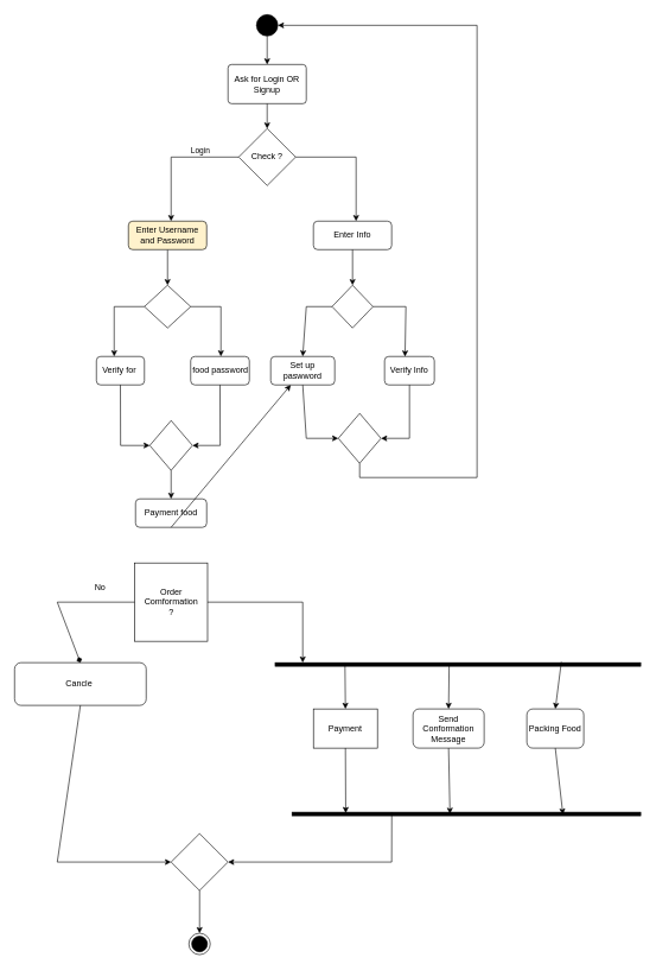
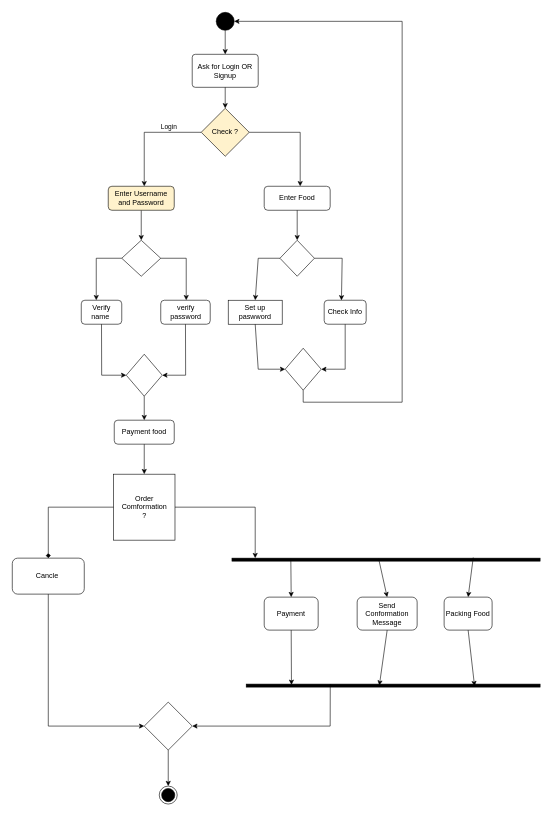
  <mxCell id="0" />
  <mxCell id="1" parent="0" />
  <mxCell id="2" value="Ask for Login OR Signup" style="html=1;align=center;verticalAlign=middle;rounded=1;absoluteArcSize=1;arcSize=10;dashed=0;whiteSpace=wrap;" vertex="1" parent="1"><mxGeometry x="320" y="90" width="110" height="55" as="geometry" /></mxCell>
  <mxCell id="3" value="" style="endArrow=classic;html=1;rounded=0;exitX=0.5;exitY=1;exitDx=0;exitDy=0;" edge="1" parent="1" source="9"><mxGeometry width="50" height="50" relative="1" as="geometry"><mxPoint x="-30" y="444" as="sourcePoint" /><mxPoint x="235" y="400" as="targetPoint" /></mxGeometry></mxCell>
  <mxCell id="4" value="" style="endArrow=classic;html=1;rounded=0;exitX=0;exitY=0.5;exitDx=0;exitDy=0;" edge="1" parent="1" source="8"><mxGeometry width="50" height="50" relative="1" as="geometry"><mxPoint x="420" y="370" as="sourcePoint" /><mxPoint x="240" y="310" as="targetPoint" /><Array as="points"><mxPoint x="240" y="220" /></Array></mxGeometry></mxCell>
  <mxCell id="5" value="Login" style="edgeLabel;html=1;align=center;verticalAlign=middle;resizable=0;points=[];" vertex="1" connectable="0" parent="4"><mxGeometry x="-0.345" y="-2" relative="1" as="geometry"><mxPoint x="6" y="-8" as="offset" /></mxGeometry></mxCell>
  <mxCell id="6" value="" style="endArrow=classic;html=1;rounded=0;exitX=1;exitY=0.5;exitDx=0;exitDy=0;" edge="1" parent="1" source="8"><mxGeometry width="50" height="50" relative="1" as="geometry"><mxPoint x="420" y="370" as="sourcePoint" /><mxPoint x="500" y="310" as="targetPoint" /><Array as="points"><mxPoint x="500" y="220" /></Array></mxGeometry></mxCell>
  <mxCell id="7" value="" style="endArrow=classic;html=1;rounded=0;exitX=0.5;exitY=1;exitDx=0;exitDy=0;" edge="1" parent="1" source="2"><mxGeometry width="50" height="50" relative="1" as="geometry"><mxPoint x="420" y="370" as="sourcePoint" /><mxPoint x="375" y="180" as="targetPoint" /></mxGeometry></mxCell>
- <mxCell id="8" value="Check ?" style="rhombus;whiteSpace=wrap;html=1;" vertex="1" parent="1"><mxGeometry x="335" y="180" width="80" height="80" as="geometry" /></mxCell>
+ <mxCell id="8" value="Check ?" style="rhombus;whiteSpace=wrap;html=1;fillColor=#fff2cc;" vertex="1" parent="1"><mxGeometry x="335" y="180" width="80" height="80" as="geometry" /></mxCell>
  <mxCell id="9" value="Enter Username and Password" style="rounded=1;whiteSpace=wrap;html=1;fillColor=#fff2cc;" vertex="1" parent="1"><mxGeometry x="180" y="310" width="110" height="40" as="geometry" /></mxCell>
- <mxCell id="10" value="Enter Info" style="rounded=1;whiteSpace=wrap;html=1;" vertex="1" parent="1"><mxGeometry x="440" y="310" width="110" height="40" as="geometry" /></mxCell>
+ <mxCell id="10" value="Enter Food" style="rounded=1;whiteSpace=wrap;html=1;" vertex="1" parent="1"><mxGeometry x="440" y="310" width="110" height="40" as="geometry" /></mxCell>
  <mxCell id="11" value="" style="rhombus;whiteSpace=wrap;html=1;" vertex="1" parent="1"><mxGeometry x="202.5" y="400" width="65" height="60" as="geometry" /></mxCell>
  <mxCell id="12" value="" style="endArrow=classic;html=1;rounded=0;exitX=0.5;exitY=1;exitDx=0;exitDy=0;" edge="1" parent="1" source="10"><mxGeometry width="50" height="50" relative="1" as="geometry"><mxPoint x="420" y="370" as="sourcePoint" /><mxPoint x="495" y="400" as="targetPoint" /></mxGeometry></mxCell>
  <mxCell id="13" value="" style="endArrow=classic;html=1;rounded=0;exitX=0;exitY=0.5;exitDx=0;exitDy=0;" edge="1" parent="1" source="11"><mxGeometry width="50" height="50" relative="1" as="geometry"><mxPoint x="420" y="370" as="sourcePoint" /><mxPoint x="160" y="500" as="targetPoint" /><Array as="points"><mxPoint x="160" y="430" /></Array></mxGeometry></mxCell>
  <mxCell id="14" value="" style="endArrow=classic;html=1;rounded=0;exitX=1;exitY=0.5;exitDx=0;exitDy=0;" edge="1" parent="1" source="11"><mxGeometry width="50" height="50" relative="1" as="geometry"><mxPoint x="420" y="370" as="sourcePoint" /><mxPoint x="310" y="500" as="targetPoint" /><Array as="points"><mxPoint x="310" y="430" /></Array></mxGeometry></mxCell>
- <mxCell id="15" value="food password" style="rounded=1;whiteSpace=wrap;html=1;" vertex="1" parent="1"><mxGeometry x="267.5" y="500" width="82.5" height="40" as="geometry" /></mxCell>
- <mxCell id="16" value="Verify for&amp;nbsp;" style="rounded=1;whiteSpace=wrap;html=1;" vertex="1" parent="1"><mxGeometry x="135" y="500" width="67.5" height="40" as="geometry" /></mxCell>
- <mxCell id="17" value="Verify Info" style="rounded=1;whiteSpace=wrap;html=1;" vertex="1" parent="1"><mxGeometry x="540" y="500" width="70" height="40" as="geometry" /></mxCell>
- <mxCell id="18" value="Set up paswword" style="rounded=1;whiteSpace=wrap;html=1;" vertex="1" parent="1"><mxGeometry x="380" y="500" width="90" height="40" as="geometry" /></mxCell>
+ <mxCell id="15" value="verify password" style="rounded=1;whiteSpace=wrap;html=1;" vertex="1" parent="1"><mxGeometry x="267.5" y="500" width="82.5" height="40" as="geometry" /></mxCell>
+ <mxCell id="16" value="Verify name&amp;nbsp;" style="rounded=1;whiteSpace=wrap;html=1;" vertex="1" parent="1"><mxGeometry x="135" y="500" width="67.5" height="40" as="geometry" /></mxCell>
+ <mxCell id="17" value="Check Info" style="rounded=1;whiteSpace=wrap;html=1;" vertex="1" parent="1"><mxGeometry x="540" y="500" width="70" height="40" as="geometry" /></mxCell>
+ <mxCell id="18" value="Set up paswword" style="whiteSpace=wrap;html=1;rounded=0;" vertex="1" parent="1"><mxGeometry x="380" y="500" width="90" height="40" as="geometry" /></mxCell>
  <mxCell id="19" value="" style="rhombus;whiteSpace=wrap;html=1;" vertex="1" parent="1"><mxGeometry x="466.25" y="400" width="57.5" height="60" as="geometry" /></mxCell>
  <mxCell id="20" value="" style="endArrow=classic;html=1;rounded=0;exitX=0.5;exitY=1;exitDx=0;exitDy=0;entryX=0;entryY=0.5;entryDx=0;entryDy=0;" edge="1" parent="1" source="16" target="24"><mxGeometry width="50" height="50" relative="1" as="geometry"><mxPoint x="202.5" y="660" as="sourcePoint" /><mxPoint x="210" y="620" as="targetPoint" /><Array as="points"><mxPoint x="169" y="625" /></Array></mxGeometry></mxCell>
  <mxCell id="21" value="" style="endArrow=classic;html=1;rounded=0;exitX=0;exitY=0.5;exitDx=0;exitDy=0;entryX=0.5;entryY=0;entryDx=0;entryDy=0;" edge="1" parent="1" source="19" target="18"><mxGeometry width="50" height="50" relative="1" as="geometry"><mxPoint x="460" y="420" as="sourcePoint" /><mxPoint x="390" y="420" as="targetPoint" /><Array as="points"><mxPoint x="430" y="430" /></Array></mxGeometry></mxCell>
  <mxCell id="22" value="" style="endArrow=classic;html=1;rounded=0;exitX=1;exitY=0.5;exitDx=0;exitDy=0;entryX=0.411;entryY=0.005;entryDx=0;entryDy=0;entryPerimeter=0;" edge="1" parent="1" source="19" target="17"><mxGeometry width="50" height="50" relative="1" as="geometry"><mxPoint x="420" y="480" as="sourcePoint" /><mxPoint x="570" y="490" as="targetPoint" /><Array as="points"><mxPoint x="570" y="430" /></Array></mxGeometry></mxCell>
  <mxCell id="23" value="" style="rhombus;whiteSpace=wrap;html=1;" vertex="1" parent="1"><mxGeometry x="475" y="580" width="60" height="70" as="geometry" /></mxCell>
  <mxCell id="24" value="" style="rhombus;whiteSpace=wrap;html=1;" vertex="1" parent="1"><mxGeometry x="210" y="590" width="60" height="70" as="geometry" /></mxCell>
  <mxCell id="25" value="" style="endArrow=classic;html=1;rounded=0;exitX=0.5;exitY=1;exitDx=0;exitDy=0;entryX=1;entryY=0.5;entryDx=0;entryDy=0;" edge="1" parent="1" source="23" target="53"><mxGeometry width="50" height="50" relative="1" as="geometry"><mxPoint x="340" y="500" as="sourcePoint" /><mxPoint x="660" y="80" as="targetPoint" /><Array as="points"><mxPoint x="505" y="670" /><mxPoint x="670" y="670" /><mxPoint x="670" y="35" /></Array></mxGeometry></mxCell>
  <mxCell id="26" value="" style="endArrow=classic;html=1;rounded=0;exitX=0.5;exitY=1;exitDx=0;exitDy=0;" edge="1" parent="1" source="24"><mxGeometry width="50" height="50" relative="1" as="geometry"><mxPoint x="340" y="500" as="sourcePoint" /><mxPoint x="240" y="700" as="targetPoint" /></mxGeometry></mxCell>
  <mxCell id="27" value="" style="endArrow=classic;html=1;rounded=0;entryX=1;entryY=0.5;entryDx=0;entryDy=0;exitX=0.5;exitY=1;exitDx=0;exitDy=0;" edge="1" parent="1" source="15" target="24"><mxGeometry width="50" height="50" relative="1" as="geometry"><mxPoint x="340" y="500" as="sourcePoint" /><mxPoint x="390" y="450" as="targetPoint" /><Array as="points"><mxPoint x="309" y="625" /></Array></mxGeometry></mxCell>
  <mxCell id="28" value="" style="endArrow=classic;html=1;rounded=0;entryX=1;entryY=0.5;entryDx=0;entryDy=0;exitX=0.5;exitY=1;exitDx=0;exitDy=0;" edge="1" parent="1" source="17" target="23"><mxGeometry width="50" height="50" relative="1" as="geometry"><mxPoint x="340" y="500" as="sourcePoint" /><mxPoint x="390" y="450" as="targetPoint" /><Array as="points"><mxPoint x="575" y="615" /></Array></mxGeometry></mxCell>
  <mxCell id="29" value="" style="endArrow=classic;html=1;rounded=0;entryX=0;entryY=0.5;entryDx=0;entryDy=0;exitX=0.5;exitY=1;exitDx=0;exitDy=0;" edge="1" parent="1" source="18" target="23"><mxGeometry width="50" height="50" relative="1" as="geometry"><mxPoint x="340" y="500" as="sourcePoint" /><mxPoint x="390" y="450" as="targetPoint" /><Array as="points"><mxPoint x="430" y="615" /></Array></mxGeometry></mxCell>
  <mxCell id="30" value="Payment food" style="rounded=1;whiteSpace=wrap;html=1;" vertex="1" parent="1"><mxGeometry x="190" y="700" width="100" height="40" as="geometry" /></mxCell>
  <mxCell id="31" value="Order Comformation&lt;br&gt;?" style="whiteSpace=wrap;html=1;rounded=0;" vertex="1" parent="1"><mxGeometry x="188.75" y="790" width="102.5" height="110" as="geometry" /></mxCell>
- <mxCell id="32" value="" style="endArrow=classic;html=1;rounded=0;exitX=0.5;exitY=1;exitDx=0;exitDy=0;" edge="1" parent="1" source="30" target="18"><mxGeometry width="50" height="50" relative="1" as="geometry"><mxPoint x="360" y="750" as="sourcePoint" /><mxPoint x="410" y="700" as="targetPoint" /></mxGeometry></mxCell>
- <mxCell id="33" value="Cancle&amp;nbsp;" style="rounded=1;whiteSpace=wrap;html=1;" vertex="1" parent="1"><mxGeometry x="20" y="930" width="185" height="60" as="geometry" /></mxCell>
- <mxCell id="34" value="Payment" style="whiteSpace=wrap;html=1;rounded=0;" vertex="1" parent="1"><mxGeometry x="440" y="995" width="90" height="55" as="geometry" /></mxCell>
+ <mxCell id="32" value="" style="endArrow=classic;html=1;rounded=0;exitX=0.5;exitY=1;exitDx=0;exitDy=0;entryX=0.5;entryY=0;entryDx=0;entryDy=0;" edge="1" parent="1" source="30" target="31"><mxGeometry width="50" height="50" relative="1" as="geometry"><mxPoint x="360" y="750" as="sourcePoint" /><mxPoint x="410" y="700" as="targetPoint" /></mxGeometry></mxCell>
+ <mxCell id="33" value="Cancle&amp;nbsp;" style="rounded=1;whiteSpace=wrap;html=1;" vertex="1" parent="1"><mxGeometry x="20" y="930" width="120" height="60" as="geometry" /></mxCell>
+ <mxCell id="34" value="Payment" style="rounded=1;whiteSpace=wrap;html=1;" vertex="1" parent="1"><mxGeometry x="440" y="995" width="90" height="55" as="geometry" /></mxCell>
  <mxCell id="35" value="" style="endArrow=classic;html=1;rounded=0;exitX=1;exitY=0.5;exitDx=0;exitDy=0;" edge="1" parent="1" source="31"><mxGeometry width="50" height="50" relative="1" as="geometry"><mxPoint x="360" y="750" as="sourcePoint" /><mxPoint x="425" y="930" as="targetPoint" /><Array as="points"><mxPoint x="425" y="845" /></Array></mxGeometry></mxCell>
  <mxCell id="36" value="" style="endArrow=diamond;html=1;rounded=0;exitX=0;exitY=0.5;exitDx=0;exitDy=0;entryX=0.5;entryY=0;entryDx=0;entryDy=0;" edge="1" parent="1" source="31" target="33"><mxGeometry width="50" height="50" relative="1" as="geometry"><mxPoint x="360" y="750" as="sourcePoint" /><mxPoint x="410" y="700" as="targetPoint" /><Array as="points"><mxPoint x="80" y="845" /></Array></mxGeometry></mxCell>
- <mxCell id="37" value="No" style="text;html=1;align=center;verticalAlign=middle;resizable=0;points=[];autosize=1;strokeColor=none;fillColor=none;" vertex="1" parent="1"><mxGeometry x="120" y="810" width="40" height="30" as="geometry" /></mxCell>
  <mxCell id="38" value="" style="html=1;points=[];perimeter=orthogonalPerimeter;fillColor=strokeColor;direction=south;" vertex="1" parent="1"><mxGeometry x="410" y="1140" width="490" height="5" as="geometry" /></mxCell>
  <mxCell id="39" value="" style="html=1;points=[];perimeter=orthogonalPerimeter;fillColor=strokeColor;direction=south;" vertex="1" parent="1"><mxGeometry x="386.25" y="930" width="513.75" height="5" as="geometry" /></mxCell>
  <mxCell id="40" value="Packing Food" style="rounded=1;whiteSpace=wrap;html=1;" vertex="1" parent="1"><mxGeometry x="740" y="995" width="80" height="55" as="geometry" /></mxCell>
- <mxCell id="41" value="Send Conformation Message" style="rounded=1;whiteSpace=wrap;html=1;" vertex="1" parent="1"><mxGeometry x="580" y="995" width="100" height="55" as="geometry" /></mxCell>
+ <mxCell id="41" value="Send Conformation Message" style="rounded=1;whiteSpace=wrap;html=1;" vertex="1" parent="1"><mxGeometry x="595" y="995" width="100" height="55" as="geometry" /></mxCell>
  <mxCell id="42" value="" style="endArrow=classic;html=1;rounded=0;exitX=0.5;exitY=1;exitDx=0;exitDy=0;entryX=0;entryY=0.5;entryDx=0;entryDy=0;" edge="1" parent="1" source="33" target="50"><mxGeometry width="50" height="50" relative="1" as="geometry"><mxPoint x="360" y="1060" as="sourcePoint" /><mxPoint x="80" y="1240" as="targetPoint" /><Array as="points"><mxPoint x="80" y="1210" /></Array></mxGeometry></mxCell>
  <mxCell id="43" value="" style="endArrow=classic;html=1;rounded=0;exitX=0;exitY=0.714;exitDx=0;exitDy=0;exitPerimeter=0;entryX=1;entryY=0.5;entryDx=0;entryDy=0;" edge="1" parent="1" source="38" target="50"><mxGeometry width="50" height="50" relative="1" as="geometry"><mxPoint x="360" y="1060" as="sourcePoint" /><mxPoint x="320" y="1210" as="targetPoint" /><Array as="points"><mxPoint x="550" y="1210" /></Array></mxGeometry></mxCell>
  <mxCell id="44" value="" style="endArrow=classic;html=1;rounded=0;exitX=0.5;exitY=1;exitDx=0;exitDy=0;entryX=0.667;entryY=0.223;entryDx=0;entryDy=0;entryPerimeter=0;" edge="1" parent="1" source="40" target="38"><mxGeometry width="50" height="50" relative="1" as="geometry"><mxPoint x="360" y="1060" as="sourcePoint" /><mxPoint x="410" y="1010" as="targetPoint" /></mxGeometry></mxCell>
  <mxCell id="45" value="" style="endArrow=classic;html=1;rounded=0;exitX=0.5;exitY=1;exitDx=0;exitDy=0;entryX=0.453;entryY=0.547;entryDx=0;entryDy=0;entryPerimeter=0;" edge="1" parent="1" source="41" target="38"><mxGeometry width="50" height="50" relative="1" as="geometry"><mxPoint x="360" y="1060" as="sourcePoint" /><mxPoint x="410" y="1010" as="targetPoint" /></mxGeometry></mxCell>
  <mxCell id="46" value="" style="endArrow=classic;html=1;rounded=0;exitX=0.5;exitY=1;exitDx=0;exitDy=0;entryX=0.24;entryY=0.846;entryDx=0;entryDy=0;entryPerimeter=0;" edge="1" parent="1" source="34" target="38"><mxGeometry width="50" height="50" relative="1" as="geometry"><mxPoint x="360" y="1060" as="sourcePoint" /><mxPoint x="410" y="1010" as="targetPoint" /></mxGeometry></mxCell>
  <mxCell id="47" value="" style="endArrow=classic;html=1;rounded=0;exitX=-0.213;exitY=0.217;exitDx=0;exitDy=0;exitPerimeter=0;entryX=0.5;entryY=0;entryDx=0;entryDy=0;" edge="1" parent="1" source="39" target="40"><mxGeometry width="50" height="50" relative="1" as="geometry"><mxPoint x="360" y="1060" as="sourcePoint" /><mxPoint x="410" y="1010" as="targetPoint" /></mxGeometry></mxCell>
  <mxCell id="48" value="" style="endArrow=classic;html=1;rounded=0;exitX=0.213;exitY=0.524;exitDx=0;exitDy=0;exitPerimeter=0;entryX=0.5;entryY=0;entryDx=0;entryDy=0;" edge="1" parent="1" source="39" target="41"><mxGeometry width="50" height="50" relative="1" as="geometry"><mxPoint x="360" y="1060" as="sourcePoint" /><mxPoint x="410" y="1010" as="targetPoint" /></mxGeometry></mxCell>
  <mxCell id="49" value="" style="endArrow=classic;html=1;rounded=0;exitX=0.213;exitY=0.809;exitDx=0;exitDy=0;exitPerimeter=0;entryX=0.5;entryY=0;entryDx=0;entryDy=0;" edge="1" parent="1" source="39" target="34"><mxGeometry width="50" height="50" relative="1" as="geometry"><mxPoint x="360" y="1060" as="sourcePoint" /><mxPoint x="490" y="990" as="targetPoint" /></mxGeometry></mxCell>
  <mxCell id="50" value="" style="rhombus;whiteSpace=wrap;html=1;" vertex="1" parent="1"><mxGeometry x="240" y="1170" width="80" height="80" as="geometry" /></mxCell>
  <mxCell id="51" value="" style="endArrow=classic;html=1;rounded=0;exitX=0.5;exitY=1;exitDx=0;exitDy=0;" edge="1" parent="1" source="50"><mxGeometry width="50" height="50" relative="1" as="geometry"><mxPoint x="360" y="1140" as="sourcePoint" /><mxPoint x="280" y="1310" as="targetPoint" /></mxGeometry></mxCell>
  <mxCell id="52" value="" style="ellipse;html=1;shape=endState;fillColor=strokeColor;" vertex="1" parent="1"><mxGeometry x="265" y="1310" width="30" height="30" as="geometry" /></mxCell>
  <mxCell id="53" value="" style="ellipse;fillColor=strokeColor;html=1;" vertex="1" parent="1"><mxGeometry x="360" y="20" width="30" height="30" as="geometry" /></mxCell>
  <mxCell id="54" value="" style="endArrow=classic;html=1;rounded=0;exitX=0.5;exitY=1;exitDx=0;exitDy=0;entryX=0.5;entryY=0;entryDx=0;entryDy=0;" edge="1" parent="1" source="53" target="2"><mxGeometry width="50" height="50" relative="1" as="geometry"><mxPoint x="360" y="290" as="sourcePoint" /><mxPoint x="410" y="240" as="targetPoint" /></mxGeometry></mxCell>
